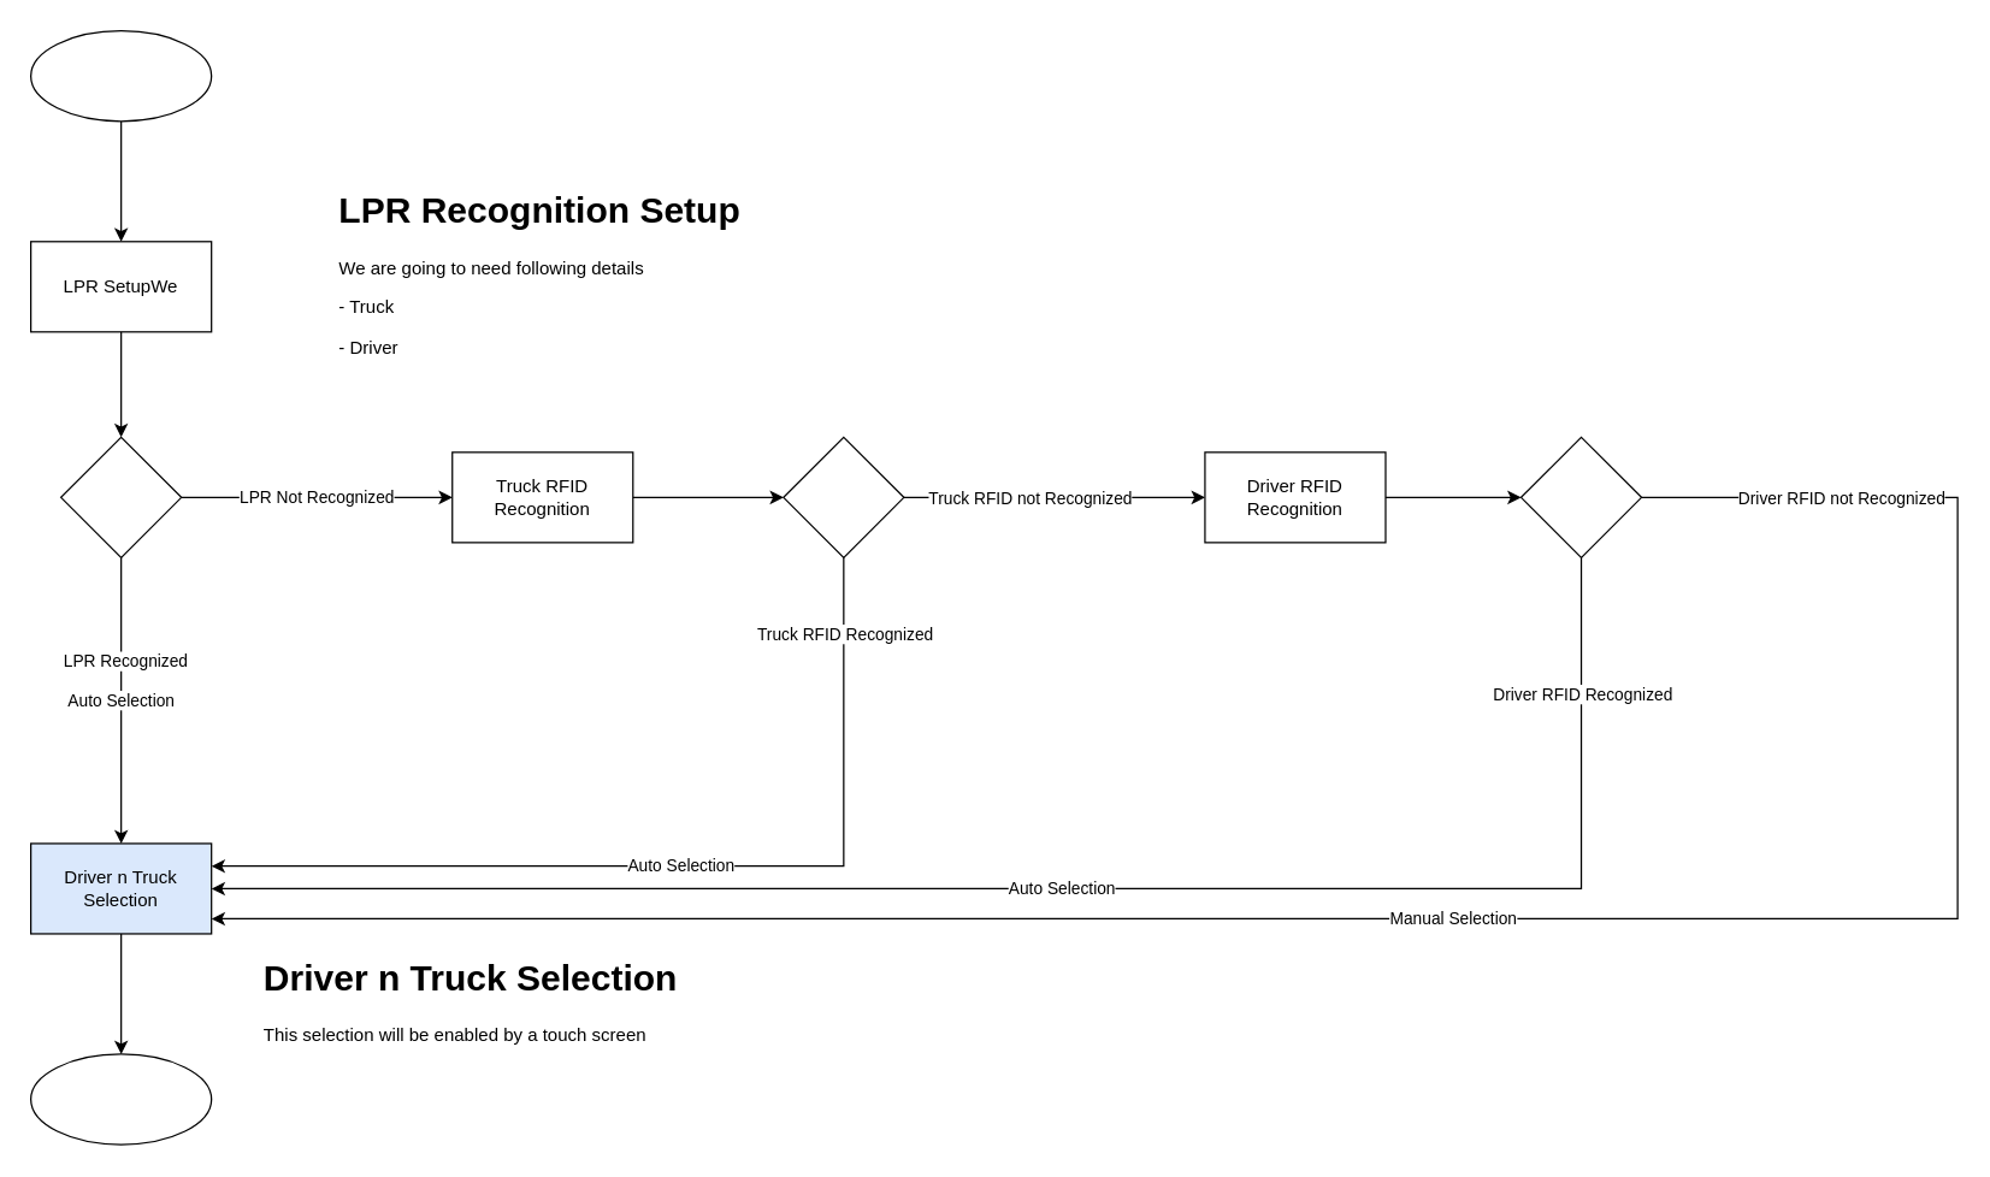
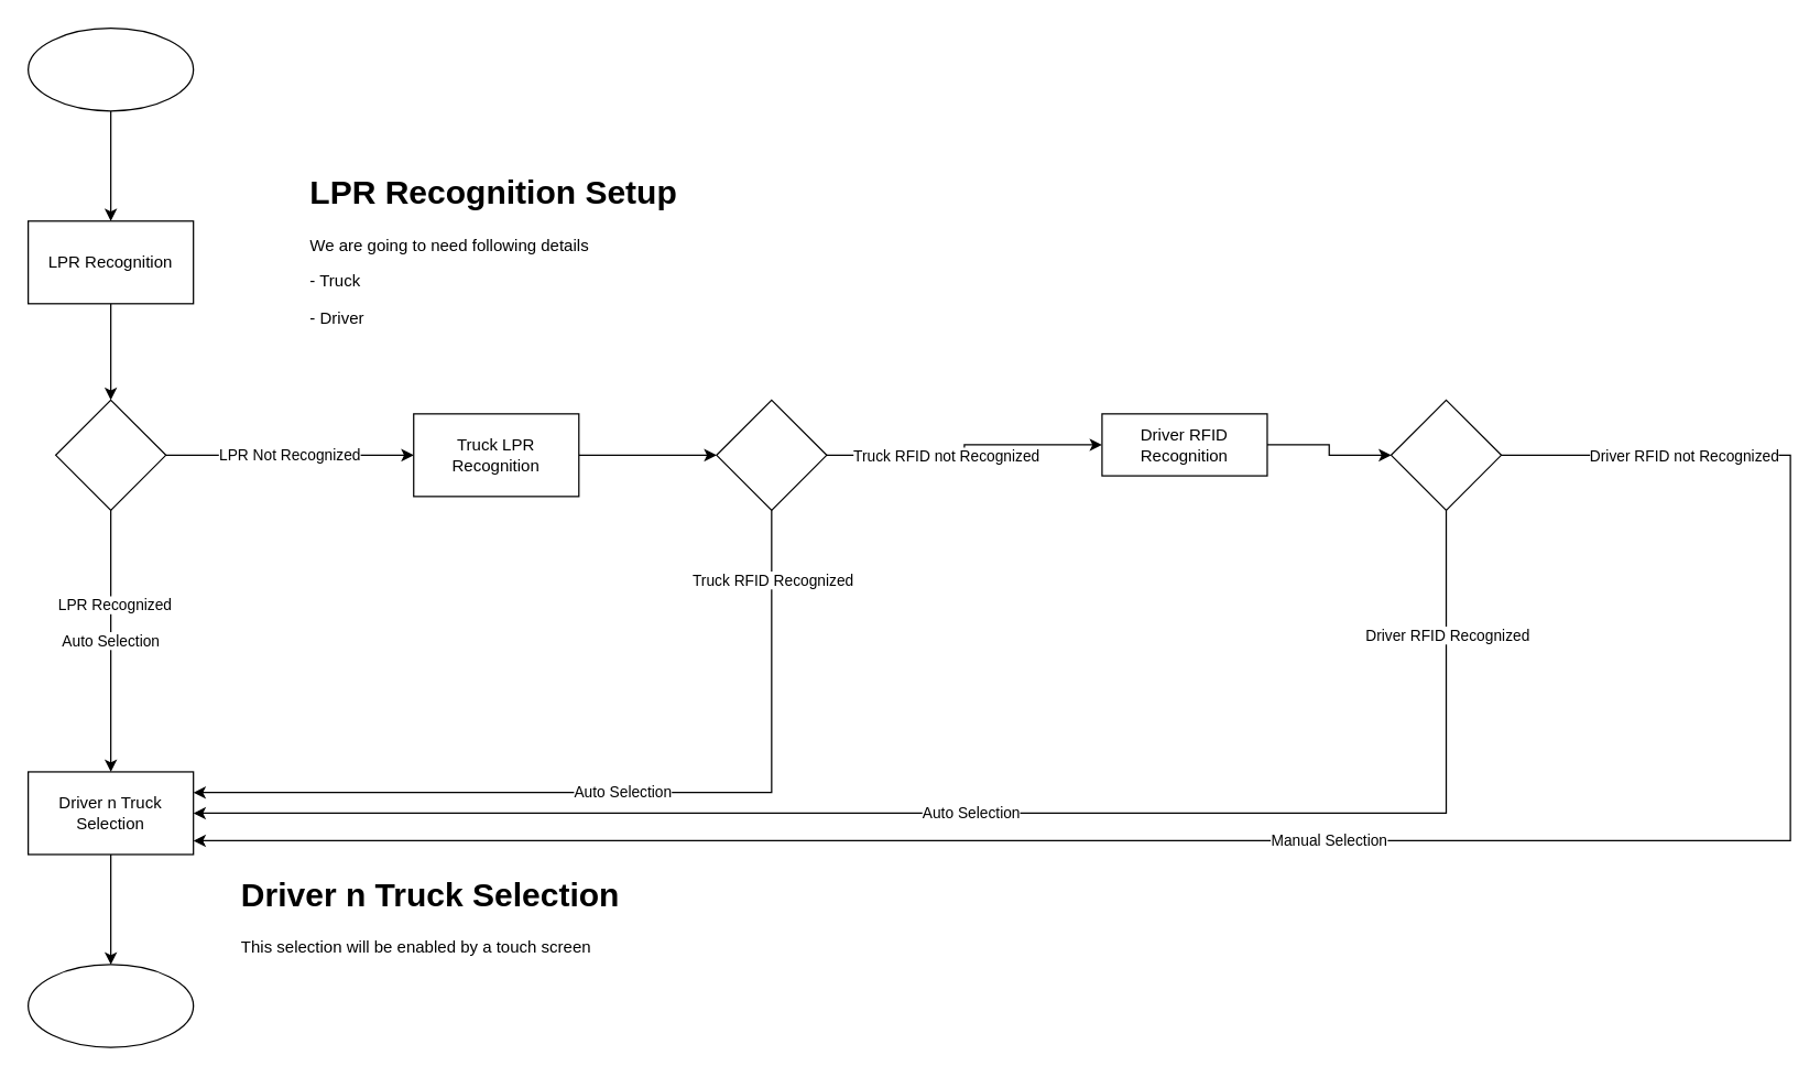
  <mxCell id="0" />
  <mxCell id="1" parent="0" />
  <mxCell id="2" value="" style="edgeStyle=orthogonalEdgeStyle;rounded=0;orthogonalLoop=1;jettySize=auto;html=1;" parent="1" source="3" target="7" edge="1"><mxGeometry relative="1" as="geometry" /></mxCell>
- <mxCell id="3" value="LPR SetupWe" style="whiteSpace=wrap;html=1;" parent="1" vertex="1"><mxGeometry x="20" y="160" width="120" height="60" as="geometry" /></mxCell>
+ <mxCell id="3" value="LPR Recognition" style="whiteSpace=wrap;html=1;" parent="1" vertex="1"><mxGeometry x="20" y="160" width="120" height="60" as="geometry" /></mxCell>
  <mxCell id="4" value="LPR Not Recognized" style="edgeStyle=orthogonalEdgeStyle;rounded=0;orthogonalLoop=1;jettySize=auto;html=1;" parent="1" source="7" edge="1"><mxGeometry relative="1" as="geometry"><mxPoint x="300" y="330" as="targetPoint" /></mxGeometry></mxCell>
  <mxCell id="5" value="Auto Selection" style="edgeStyle=orthogonalEdgeStyle;rounded=0;orthogonalLoop=1;jettySize=auto;html=1;" parent="1" source="7" target="9" edge="1"><mxGeometry relative="1" as="geometry" /></mxCell>
  <mxCell id="6" value="LPR Recognized" style="edgeLabel;html=1;align=center;verticalAlign=middle;resizable=0;points=[];" parent="5" vertex="1" connectable="0"><mxGeometry x="-0.289" y="2" relative="1" as="geometry"><mxPoint as="offset" /></mxGeometry></mxCell>
  <mxCell id="7" value="" style="rhombus;whiteSpace=wrap;html=1;" parent="1" vertex="1"><mxGeometry x="40" y="290" width="80" height="80" as="geometry" /></mxCell>
  <mxCell id="8" value="" style="edgeStyle=orthogonalEdgeStyle;rounded=0;orthogonalLoop=1;jettySize=auto;html=1;" parent="1" source="9" target="26" edge="1"><mxGeometry relative="1" as="geometry" /></mxCell>
- <mxCell id="9" value="Driver n Truck Selection" style="whiteSpace=wrap;html=1;fillColor=#dae8fc;" parent="1" vertex="1"><mxGeometry x="20" y="560" width="120" height="60" as="geometry" /></mxCell>
+ <mxCell id="9" value="Driver n Truck Selection" style="whiteSpace=wrap;html=1;" parent="1" vertex="1"><mxGeometry x="20" y="560" width="120" height="60" as="geometry" /></mxCell>
  <mxCell id="10" value="" style="edgeStyle=orthogonalEdgeStyle;rounded=0;orthogonalLoop=1;jettySize=auto;html=1;" parent="1" source="11" target="14" edge="1"><mxGeometry relative="1" as="geometry" /></mxCell>
- <mxCell id="11" value="Truck RFID Recognition" style="rounded=0;whiteSpace=wrap;html=1;" parent="1" vertex="1"><mxGeometry x="300" y="300" width="120" height="60" as="geometry" /></mxCell>
+ <mxCell id="11" value="Truck LPR Recognition" style="rounded=0;whiteSpace=wrap;html=1;" parent="1" vertex="1"><mxGeometry x="300" y="300" width="120" height="60" as="geometry" /></mxCell>
  <mxCell id="12" value="" style="edgeStyle=orthogonalEdgeStyle;rounded=0;orthogonalLoop=1;jettySize=auto;html=1;" parent="1" source="14" target="18" edge="1"><mxGeometry relative="1" as="geometry" /></mxCell>
  <mxCell id="13" value="Truck RFID not Recognized" style="edgeLabel;html=1;align=center;verticalAlign=middle;resizable=0;points=[];" parent="12" vertex="1" connectable="0"><mxGeometry x="-0.17" relative="1" as="geometry"><mxPoint as="offset" /></mxGeometry></mxCell>
  <mxCell id="14" value="" style="rhombus;whiteSpace=wrap;html=1;rounded=0;" parent="1" vertex="1"><mxGeometry x="520" y="290" width="80" height="80" as="geometry" /></mxCell>
  <mxCell id="15" value="Auto Selection" style="endArrow=classic;html=1;rounded=0;exitX=0.5;exitY=1;exitDx=0;exitDy=0;entryX=1;entryY=0.25;entryDx=0;entryDy=0;" parent="1" source="14" target="9" edge="1"><mxGeometry width="50" height="50" relative="1" as="geometry"><mxPoint x="530" y="530" as="sourcePoint" /><mxPoint x="170" y="560" as="targetPoint" /><Array as="points"><mxPoint x="560" y="575" /></Array></mxGeometry></mxCell>
  <mxCell id="16" value="Truck RFID Recognized" style="edgeLabel;html=1;align=center;verticalAlign=middle;resizable=0;points=[];" parent="15" vertex="1" connectable="0"><mxGeometry x="-0.84" relative="1" as="geometry"><mxPoint as="offset" /></mxGeometry></mxCell>
  <mxCell id="17" value="" style="edgeStyle=orthogonalEdgeStyle;rounded=0;orthogonalLoop=1;jettySize=auto;html=1;" parent="1" source="18" target="19" edge="1"><mxGeometry relative="1" as="geometry" /></mxCell>
- <mxCell id="18" value="Driver RFID Recognition" style="whiteSpace=wrap;html=1;rounded=0;" parent="1" vertex="1"><mxGeometry x="800" y="300" width="120" height="60" as="geometry" /></mxCell>
+ <mxCell id="18" value="Driver RFID Recognition" style="whiteSpace=wrap;html=1;rounded=0;" parent="1" vertex="1"><mxGeometry x="800" y="300" width="120" height="45" as="geometry" /></mxCell>
  <mxCell id="19" value="" style="rhombus;whiteSpace=wrap;html=1;rounded=0;" parent="1" vertex="1"><mxGeometry x="1010" y="290" width="80" height="80" as="geometry" /></mxCell>
  <mxCell id="20" value="Auto Selection" style="endArrow=classic;html=1;rounded=0;exitX=0.5;exitY=1;exitDx=0;exitDy=0;entryX=1;entryY=0.5;entryDx=0;entryDy=0;" parent="1" source="19" target="9" edge="1"><mxGeometry width="50" height="50" relative="1" as="geometry"><mxPoint x="1150" y="370" as="sourcePoint" /><mxPoint x="730" y="575" as="targetPoint" /><Array as="points"><mxPoint x="1050" y="590" /></Array></mxGeometry></mxCell>
  <mxCell id="21" value="Driver RFID Recognized" style="edgeLabel;html=1;align=center;verticalAlign=middle;resizable=0;points=[];" parent="20" vertex="1" connectable="0"><mxGeometry x="-0.84" relative="1" as="geometry"><mxPoint as="offset" /></mxGeometry></mxCell>
  <mxCell id="22" value="Manual Selection" style="endArrow=classic;html=1;rounded=0;exitX=1;exitY=0.5;exitDx=0;exitDy=0;entryX=1;entryY=0.5;entryDx=0;entryDy=0;" parent="1" source="19" edge="1"><mxGeometry width="50" height="50" relative="1" as="geometry"><mxPoint x="1150" y="390" as="sourcePoint" /><mxPoint x="140" y="610" as="targetPoint" /><Array as="points"><mxPoint x="1300" y="330" /><mxPoint x="1300" y="610" /></Array></mxGeometry></mxCell>
  <mxCell id="23" value="Driver RFID not Recognized" style="edgeLabel;html=1;align=center;verticalAlign=middle;resizable=0;points=[];" parent="22" vertex="1" connectable="0"><mxGeometry x="-0.84" relative="1" as="geometry"><mxPoint as="offset" /></mxGeometry></mxCell>
  <mxCell id="24" value="" style="edgeStyle=orthogonalEdgeStyle;rounded=0;orthogonalLoop=1;jettySize=auto;html=1;" parent="1" source="25" target="3" edge="1"><mxGeometry relative="1" as="geometry" /></mxCell>
  <mxCell id="25" value="" style="ellipse;whiteSpace=wrap;html=1;" parent="1" vertex="1"><mxGeometry x="20" y="20" width="120" height="60" as="geometry" /></mxCell>
  <mxCell id="26" value="" style="ellipse;whiteSpace=wrap;html=1;" parent="1" vertex="1"><mxGeometry x="20" y="700" width="120" height="60" as="geometry" /></mxCell>
  <mxCell id="27" value="&lt;h1&gt;LPR Recognition Setup&lt;/h1&gt;&lt;p&gt;We are going to need following details&amp;nbsp;&lt;/p&gt;&lt;p&gt;- Truck&amp;nbsp;&lt;/p&gt;&lt;p&gt;- Driver&lt;/p&gt;" style="text;html=1;strokeColor=none;fillColor=none;spacing=5;spacingTop=-20;whiteSpace=wrap;overflow=hidden;rounded=0;" parent="1" vertex="1"><mxGeometry x="220" y="120" width="330" height="120" as="geometry" /></mxCell>
  <mxCell id="28" value="&lt;h1&gt;Driver n Truck Selection&lt;/h1&gt;&lt;p&gt;This selection will be enabled by a touch screen&lt;/p&gt;" style="text;html=1;strokeColor=none;fillColor=none;spacing=5;spacingTop=-20;whiteSpace=wrap;overflow=hidden;rounded=0;" parent="1" vertex="1"><mxGeometry x="170" y="630" width="360" height="80" as="geometry" /></mxCell>
